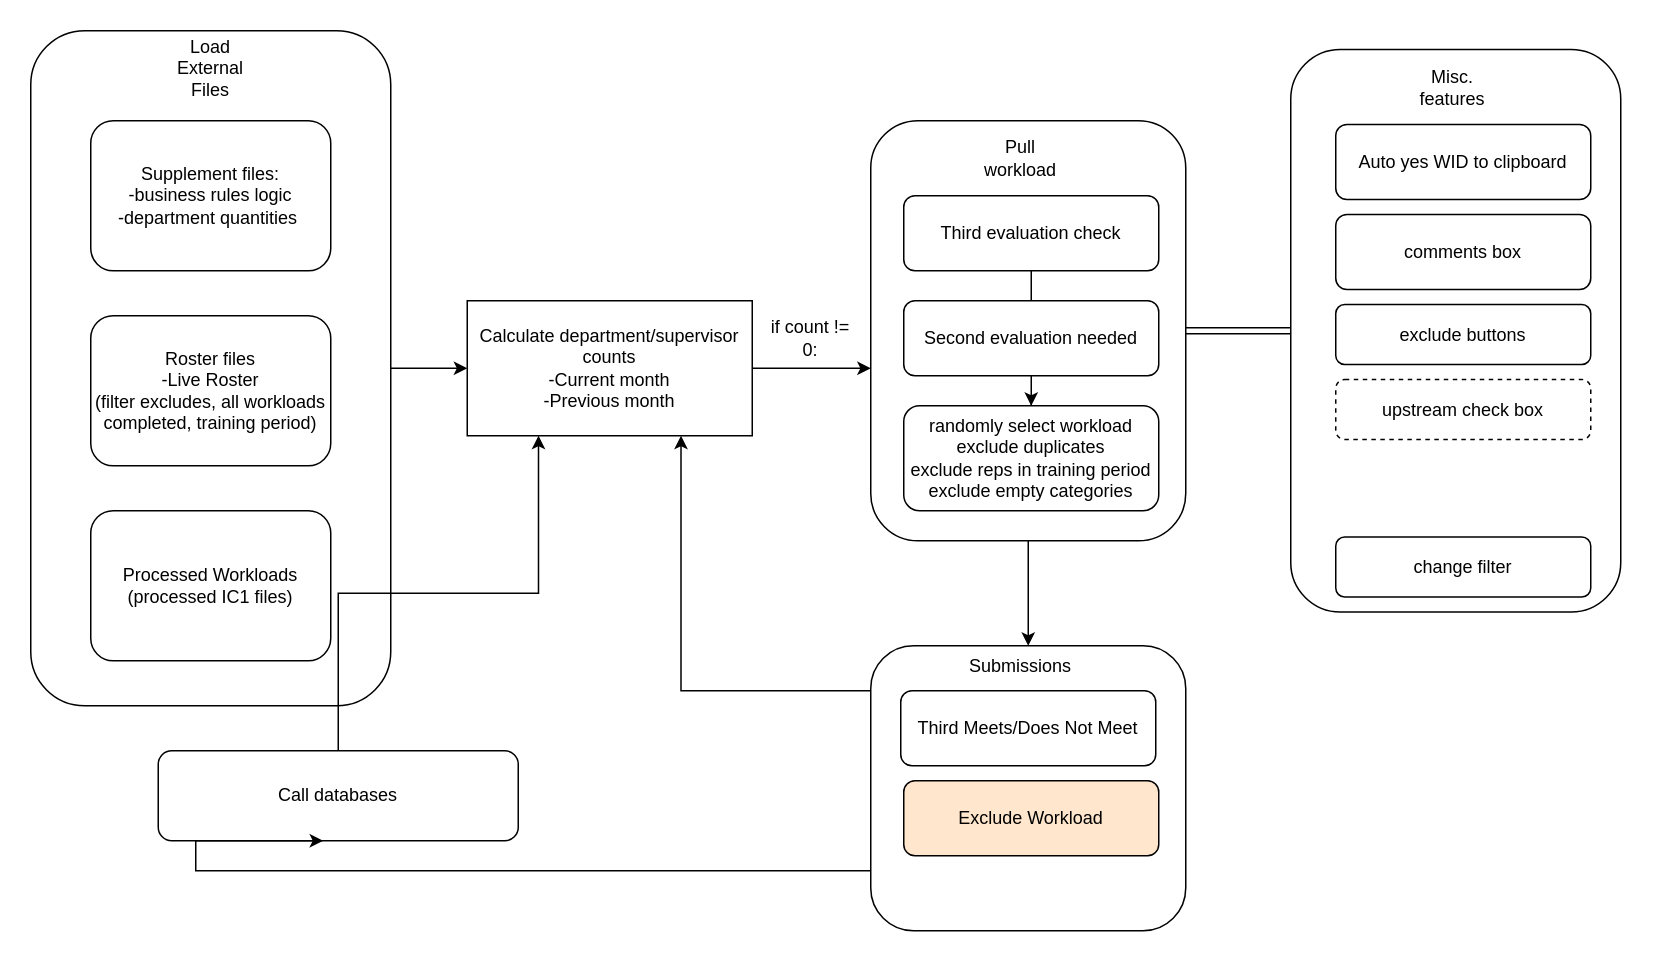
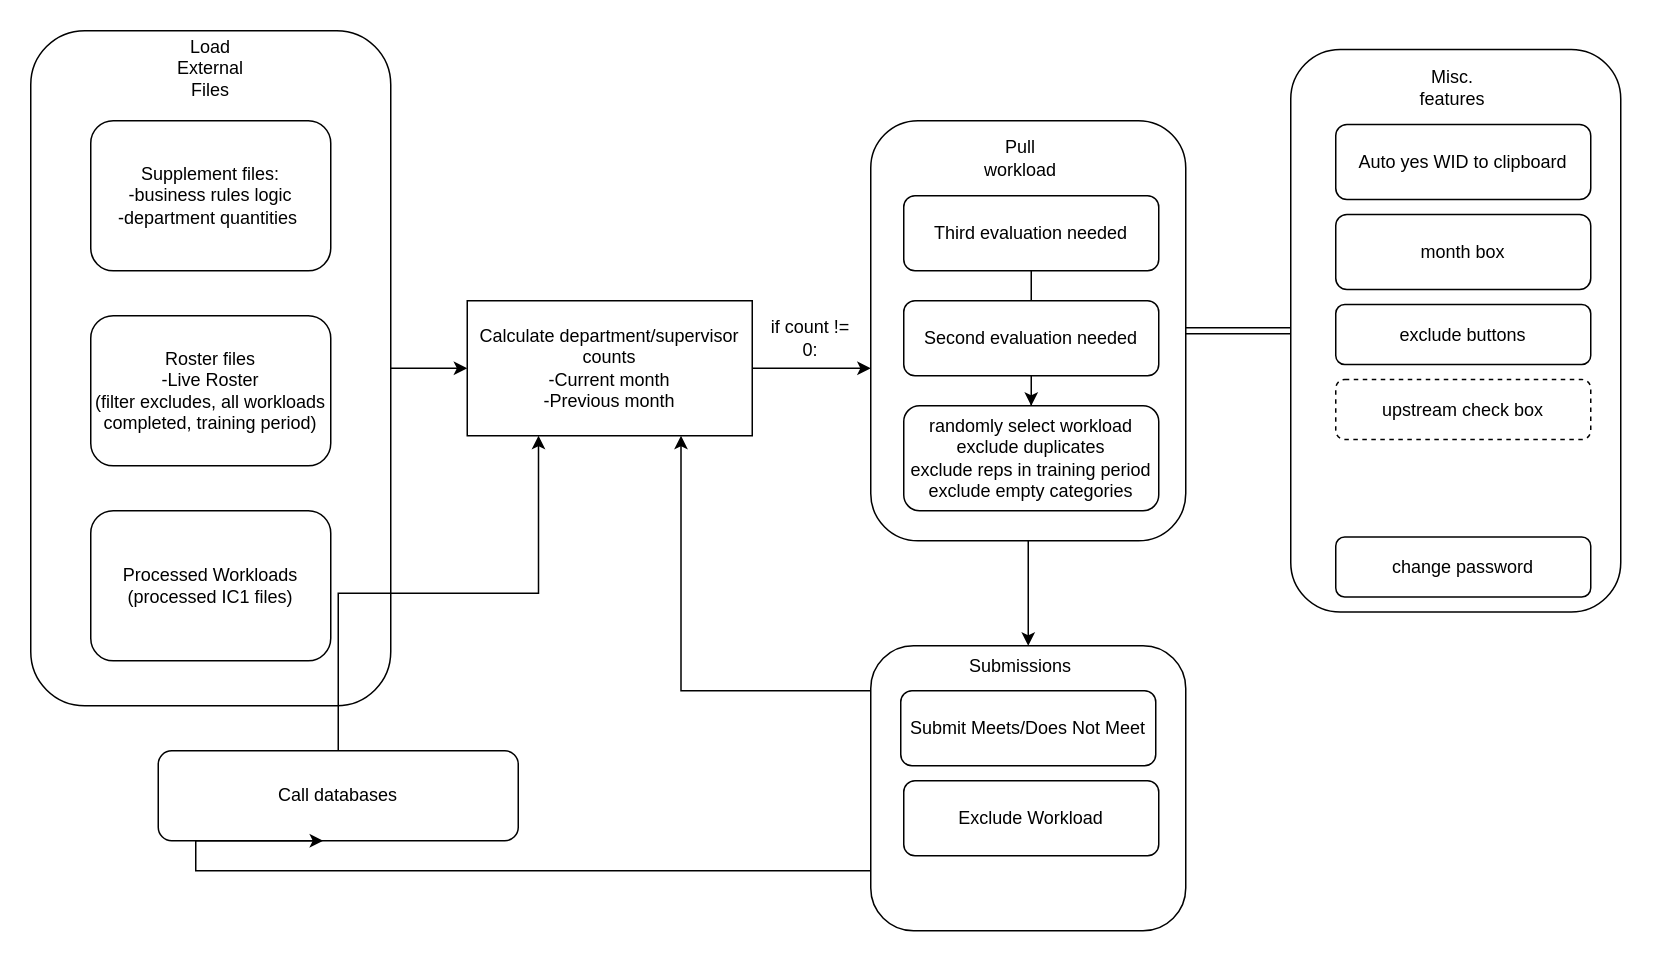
  <mxCell id="0" />
  <mxCell id="1" parent="0" />
  <mxCell id="2" value="" style="edgeStyle=orthogonalEdgeStyle;rounded=0;orthogonalLoop=1;jettySize=auto;html=1;entryX=0;entryY=0.5;entryDx=0;entryDy=0;" edge="1" parent="1" source="3" target="11"><mxGeometry relative="1" as="geometry"><mxPoint x="400" y="245" as="targetPoint" /></mxGeometry></mxCell>
  <mxCell id="3" value="" style="rounded=1;whiteSpace=wrap;html=1;" vertex="1" parent="1"><mxGeometry x="20" width="240" height="450" as="geometry" y="20" /></mxCell>
  <mxCell id="4" value="Supplement files:&lt;br&gt;-business rules logic&lt;br&gt;-department quantities&amp;nbsp;" style="rounded=1;whiteSpace=wrap;html=1;fontSize=12;glass=0;strokeWidth=1;shadow=0;" parent="1" vertex="1"><mxGeometry x="60" y="80" width="160" height="100" as="geometry" /></mxCell>
  <mxCell id="5" value="Roster files&lt;br&gt;-Live Roster&lt;br&gt;(filter excludes, all workloads completed, training period)" style="rounded=1;whiteSpace=wrap;html=1;fontSize=12;glass=0;strokeWidth=1;shadow=0;" vertex="1" parent="1"><mxGeometry x="60" y="210" width="160" height="100" as="geometry" /></mxCell>
  <mxCell id="6" value="Load External Files" style="text;html=1;strokeColor=none;fillColor=none;align=center;verticalAlign=middle;whiteSpace=wrap;rounded=0;" vertex="1" parent="1"><mxGeometry x="110" y="30" width="60" height="30" as="geometry" /></mxCell>
  <mxCell id="7" value="" style="edgeStyle=orthogonalEdgeStyle;rounded=0;orthogonalLoop=1;jettySize=auto;html=1;entryX=0.25;entryY=1;entryDx=0;entryDy=0;" edge="1" parent="1" source="8" target="11"><mxGeometry relative="1" as="geometry"><mxPoint x="405" y="310" as="targetPoint" /></mxGeometry></mxCell>
  <mxCell id="8" value="Call databases" style="whiteSpace=wrap;html=1;rounded=1;" vertex="1" parent="1"><mxGeometry x="105" y="500" width="240" height="60" as="geometry" /></mxCell>
  <mxCell id="9" value="Processed Workloads&lt;br&gt;(processed IC1 files)" style="rounded=1;whiteSpace=wrap;html=1;fontSize=12;glass=0;strokeWidth=1;shadow=0;" vertex="1" parent="1"><mxGeometry x="60" y="340" width="160" height="100" as="geometry" /></mxCell>
  <mxCell id="10" value="" style="edgeStyle=orthogonalEdgeStyle;rounded=0;orthogonalLoop=1;jettySize=auto;html=1;" edge="1" parent="1" source="11"><mxGeometry relative="1" as="geometry"><mxPoint x="580" y="245" as="targetPoint" /></mxGeometry></mxCell>
  <mxCell id="11" value="Calculate department/supervisor counts&lt;br&gt;-Current month&lt;br&gt;-Previous month" style="rounded=0;whiteSpace=wrap;html=1;" vertex="1" parent="1"><mxGeometry x="311" y="200" width="190" height="90" as="geometry" /></mxCell>
  <mxCell id="12" value="if count != 0:" style="text;html=1;strokeColor=none;fillColor=none;align=center;verticalAlign=middle;whiteSpace=wrap;rounded=0;" vertex="1" parent="1"><mxGeometry x="510" y="210" width="60" height="30" as="geometry" /></mxCell>
  <mxCell id="13" value="" style="edgeStyle=orthogonalEdgeStyle;rounded=0;orthogonalLoop=1;jettySize=auto;html=1;entryX=0;entryY=0.5;entryDx=0;entryDy=0;shape=link;" edge="1" parent="1" source="15" target="22"><mxGeometry relative="1" as="geometry" /></mxCell>
  <mxCell id="14" value="" style="edgeStyle=orthogonalEdgeStyle;rounded=0;orthogonalLoop=1;jettySize=auto;html=1;" edge="1" parent="1" source="15" target="30"><mxGeometry relative="1" as="geometry" /></mxCell>
  <mxCell id="15" value="" style="rounded=1;whiteSpace=wrap;html=1;" vertex="1" parent="1"><mxGeometry x="580" y="80" width="210" height="280" as="geometry" /></mxCell>
  <mxCell id="16" value="Pull workload" style="text;html=1;strokeColor=none;fillColor=none;align=center;verticalAlign=middle;whiteSpace=wrap;rounded=0;" vertex="1" parent="1"><mxGeometry x="650" y="90" width="60" height="30" as="geometry" /></mxCell>
  <mxCell id="17" value="" style="edgeStyle=orthogonalEdgeStyle;rounded=0;orthogonalLoop=1;jettySize=auto;html=1;endArrow=none;" edge="1" parent="1" source="18" target="20"><mxGeometry relative="1" as="geometry" /></mxCell>
- <mxCell id="18" value="Third evaluation check" style="rounded=1;whiteSpace=wrap;html=1;" vertex="1" parent="1"><mxGeometry x="602" y="130" width="170" height="50" as="geometry" /></mxCell>
+ <mxCell id="18" value="Third evaluation needed" style="rounded=1;whiteSpace=wrap;html=1;" vertex="1" parent="1"><mxGeometry x="602" y="130" width="170" height="50" as="geometry" /></mxCell>
  <mxCell id="19" value="" style="edgeStyle=orthogonalEdgeStyle;rounded=0;orthogonalLoop=1;jettySize=auto;html=1;" edge="1" parent="1" source="20" target="21"><mxGeometry relative="1" as="geometry" /></mxCell>
  <mxCell id="20" value="Second evaluation needed" style="rounded=1;whiteSpace=wrap;html=1;" vertex="1" parent="1"><mxGeometry x="602" y="200" width="170" height="50" as="geometry" /></mxCell>
  <mxCell id="21" value="randomly select workload&lt;br&gt;exclude duplicates&lt;br&gt;exclude reps in training period&lt;br&gt;exclude empty categories" style="rounded=1;whiteSpace=wrap;html=1;" vertex="1" parent="1"><mxGeometry x="602" y="270" width="170" height="70" as="geometry" /></mxCell>
  <mxCell id="22" value="" style="rounded=1;whiteSpace=wrap;html=1;" vertex="1" parent="1"><mxGeometry x="860" y="32.5" width="220" height="375" as="geometry" /></mxCell>
  <mxCell id="23" value="Misc. features" style="text;html=1;strokeColor=none;fillColor=none;align=center;verticalAlign=middle;whiteSpace=wrap;rounded=0;" vertex="1" parent="1"><mxGeometry x="938" y="42.5" width="60" height="30" as="geometry" /></mxCell>
  <mxCell id="24" value="Auto yes WID to clipboard" style="rounded=1;whiteSpace=wrap;html=1;" vertex="1" parent="1"><mxGeometry x="890" y="82.5" width="170" height="50" as="geometry" /></mxCell>
- <mxCell id="25" value="comments box" style="rounded=1;whiteSpace=wrap;html=1;" vertex="1" parent="1"><mxGeometry x="890" y="142.5" width="170" height="50" as="geometry" /></mxCell>
+ <mxCell id="25" value="month box" style="rounded=1;whiteSpace=wrap;html=1;" vertex="1" parent="1"><mxGeometry x="890" y="142.5" width="170" height="50" as="geometry" /></mxCell>
  <mxCell id="26" value="exclude buttons" style="rounded=1;whiteSpace=wrap;html=1;" vertex="1" parent="1"><mxGeometry x="890" y="202.5" width="170" height="40" as="geometry" /></mxCell>
  <mxCell id="27" value="upstream check box" style="rounded=1;whiteSpace=wrap;html=1;dashed=1;" vertex="1" parent="1"><mxGeometry x="890" y="252.5" width="170" height="40" as="geometry" /></mxCell>
  <mxCell id="28" value="" style="edgeStyle=orthogonalEdgeStyle;rounded=0;orthogonalLoop=1;jettySize=auto;html=1;entryX=0.458;entryY=1;entryDx=0;entryDy=0;entryPerimeter=0;" edge="1" parent="1" source="30" target="8"><mxGeometry relative="1" as="geometry"><mxPoint x="130" y="580" as="targetPoint" /><Array as="points"><mxPoint x="130" y="580" /></Array></mxGeometry></mxCell>
  <mxCell id="29" value="" style="edgeStyle=orthogonalEdgeStyle;rounded=0;orthogonalLoop=1;jettySize=auto;html=1;entryX=0.75;entryY=1;entryDx=0;entryDy=0;" edge="1" parent="1" source="30" target="11"><mxGeometry relative="1" as="geometry"><mxPoint x="350" y="345" as="targetPoint" /><Array as="points"><mxPoint x="453" y="460" /></Array></mxGeometry></mxCell>
  <mxCell id="30" value="" style="rounded=1;whiteSpace=wrap;html=1;" vertex="1" parent="1"><mxGeometry x="580" y="430" width="210" height="190" as="geometry" /></mxCell>
  <mxCell id="31" value="Submissions" style="text;html=1;strokeColor=none;fillColor=none;align=center;verticalAlign=middle;whiteSpace=wrap;rounded=0;" vertex="1" parent="1"><mxGeometry x="650" y="429" width="60" height="30" as="geometry" /></mxCell>
- <mxCell id="32" value="Third Meets/Does Not Meet" style="rounded=1;whiteSpace=wrap;html=1;" vertex="1" parent="1"><mxGeometry x="600" y="460" width="170" height="50" as="geometry" /></mxCell>
- <mxCell id="33" value="Exclude Workload" style="rounded=1;whiteSpace=wrap;html=1;fillColor=#ffe6cc;" vertex="1" parent="1"><mxGeometry x="602" y="520" width="170" height="50" as="geometry" /></mxCell>
- <mxCell id="34" value="change filter" style="rounded=1;whiteSpace=wrap;html=1;" vertex="1" parent="1"><mxGeometry x="890" y="357.5" width="170" height="40" as="geometry" /></mxCell>
+ <mxCell id="32" value="Submit Meets/Does Not Meet" style="rounded=1;whiteSpace=wrap;html=1;" vertex="1" parent="1"><mxGeometry x="600" y="460" width="170" height="50" as="geometry" /></mxCell>
+ <mxCell id="33" value="Exclude Workload" style="rounded=1;whiteSpace=wrap;html=1;" vertex="1" parent="1"><mxGeometry x="602" y="520" width="170" height="50" as="geometry" /></mxCell>
+ <mxCell id="34" value="change password" style="rounded=1;whiteSpace=wrap;html=1;" vertex="1" parent="1"><mxGeometry x="890" y="357.5" width="170" height="40" as="geometry" /></mxCell>
